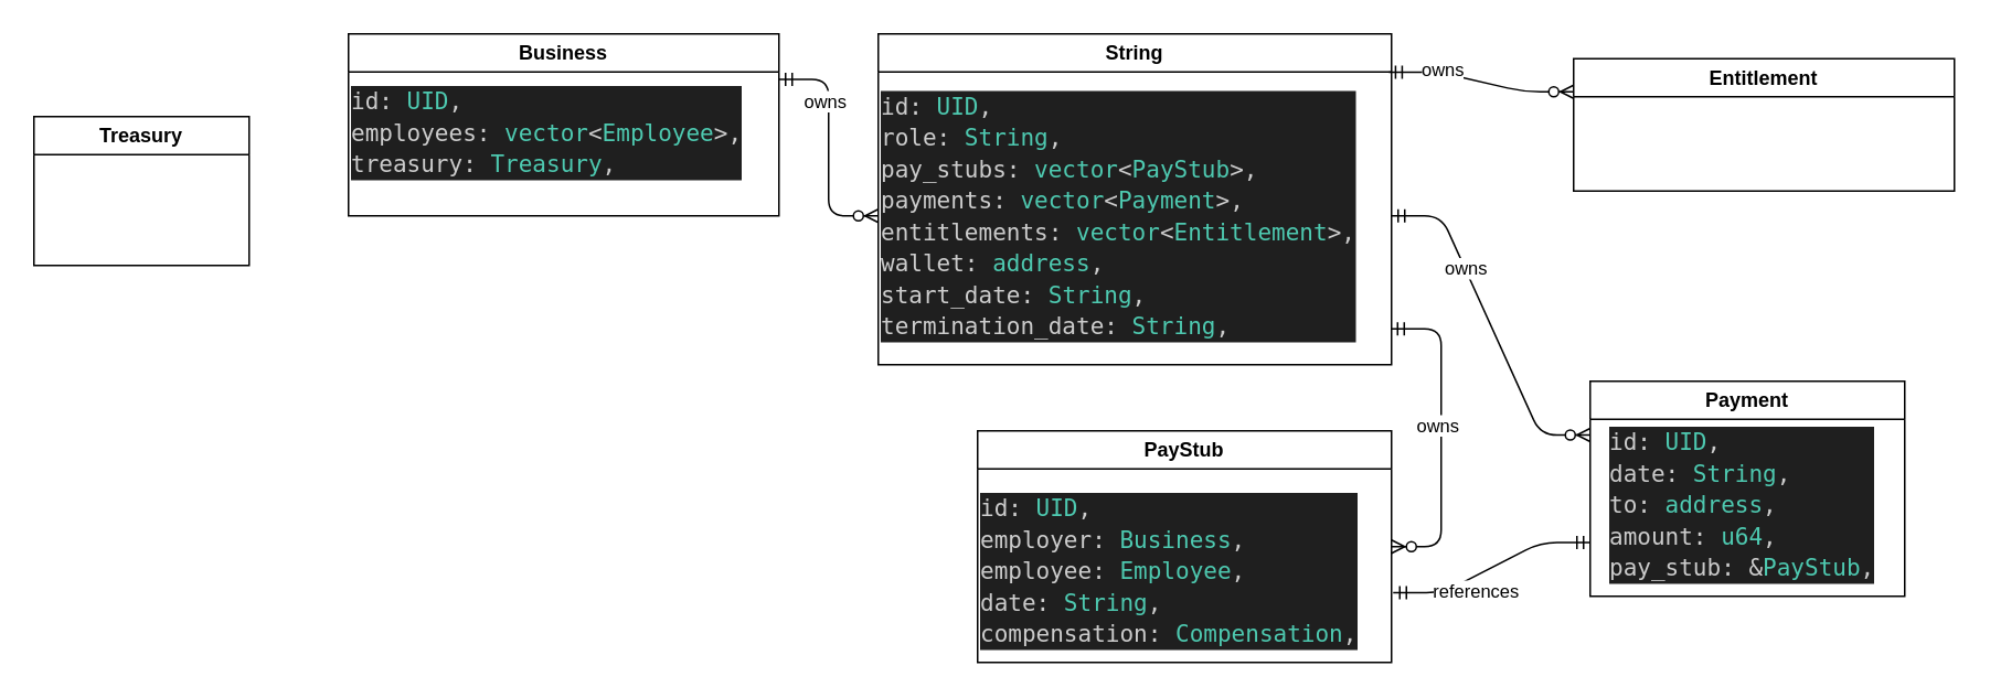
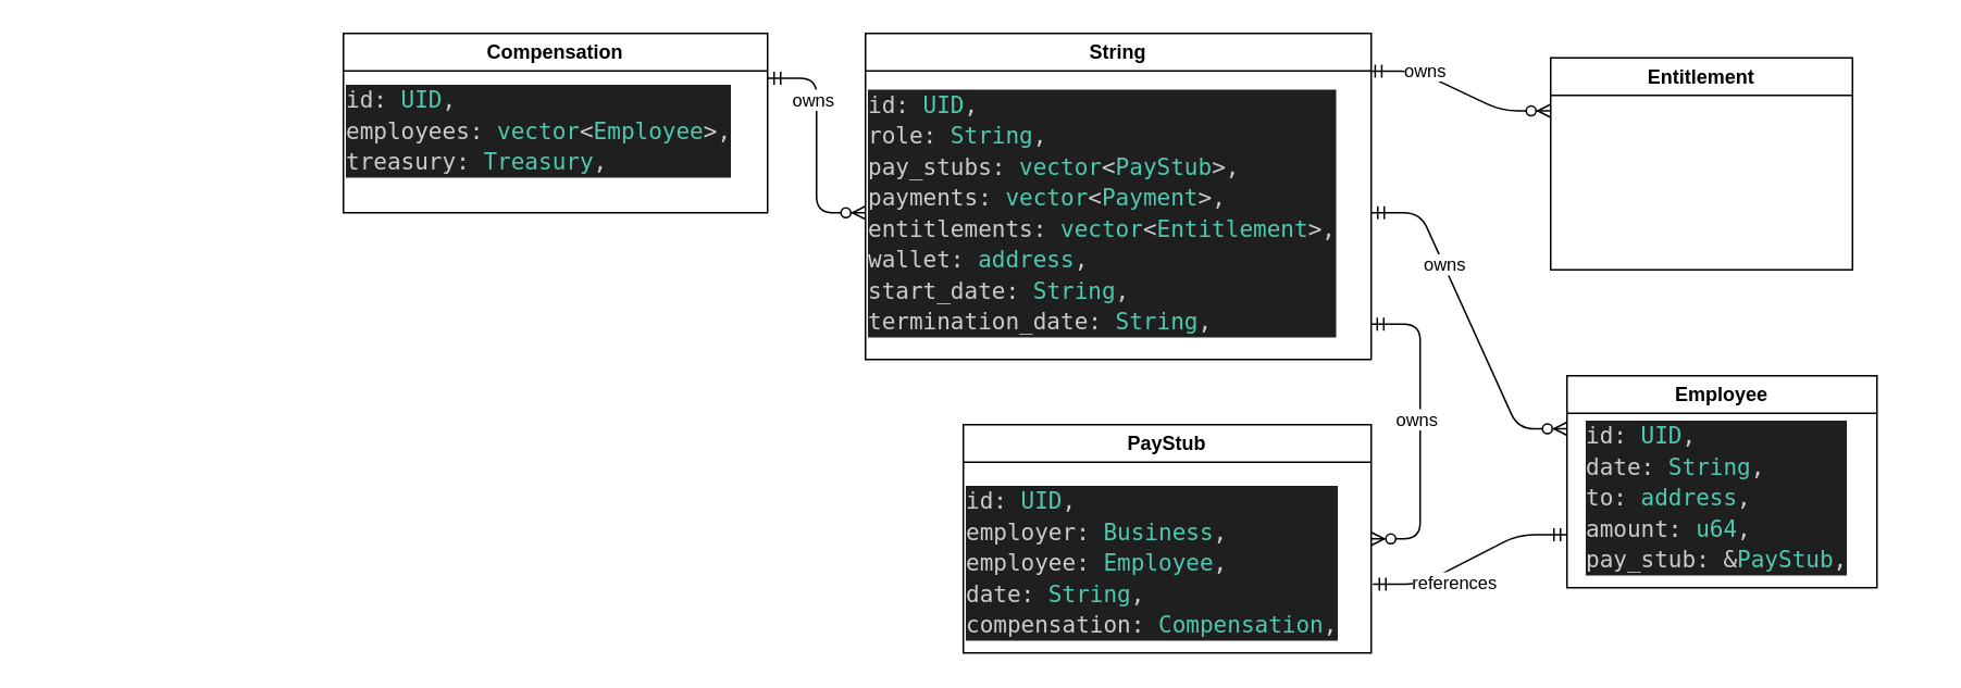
  <mxCell id="0" />
  <mxCell id="1" parent="0" />
- <mxCell id="2" value="Treasury" style="swimlane;whiteSpace=wrap;html=1;" vertex="1" parent="1"><mxGeometry x="20" y="70" width="130" height="90" as="geometry" /></mxCell>
- <mxCell id="3" value="Business" style="swimlane;whiteSpace=wrap;html=1;" vertex="1" parent="1"><mxGeometry x="210" y="20" width="260" height="110" as="geometry"><mxRectangle x="280" y="315" width="90" height="30" as="alternateBounds" /></mxGeometry></mxCell>
+ <mxCell id="3" value="Compensation" style="swimlane;whiteSpace=wrap;html=1;" vertex="1" parent="1"><mxGeometry x="210" y="20" width="260" height="110" as="geometry"><mxRectangle x="280" y="315" width="90" height="30" as="alternateBounds" /></mxGeometry></mxCell>
  <mxCell id="4" value="&lt;div style=&quot;color: rgb(204, 204, 204); background-color: rgb(31, 31, 31); font-family: &amp;quot;Droid Sans Mono&amp;quot;, &amp;quot;monospace&amp;quot;, monospace; font-size: 14px; line-height: 19px;&quot;&gt;&lt;div&gt;id: &lt;span style=&quot;color: #4ec9b0;&quot;&gt;UID&lt;/span&gt;,&lt;/div&gt;&lt;div&gt;        employees: &lt;span style=&quot;color: #4ec9b0;&quot;&gt;vector&lt;/span&gt;&amp;lt;&lt;span style=&quot;color: #4ec9b0;&quot;&gt;Employee&lt;/span&gt;&amp;gt;,&lt;/div&gt;&lt;div&gt;        treasury: &lt;span style=&quot;color: #4ec9b0;&quot;&gt;Treasury&lt;/span&gt;,&lt;/div&gt;&lt;/div&gt;" style="text;html=1;align=left;verticalAlign=middle;resizable=0;points=[];autosize=1;strokeColor=none;fillColor=none;" vertex="1" parent="3"><mxGeometry y="25" width="260" height="70" as="geometry" /></mxCell>
  <mxCell id="5" value="String" style="swimlane;whiteSpace=wrap;html=1;" vertex="1" parent="1"><mxGeometry x="530" y="20" width="310" height="200" as="geometry" /></mxCell>
  <mxCell id="6" value="&lt;div style=&quot;color: rgb(204, 204, 204); background-color: rgb(31, 31, 31); font-family: &amp;quot;Droid Sans Mono&amp;quot;, &amp;quot;monospace&amp;quot;, monospace; font-size: 14px; line-height: 19px;&quot;&gt;&lt;div&gt;id: &lt;span style=&quot;color: #4ec9b0;&quot;&gt;UID&lt;/span&gt;,&lt;/div&gt;&lt;div&gt;        role: &lt;span style=&quot;color: #4ec9b0;&quot;&gt;String&lt;/span&gt;,&lt;/div&gt;&lt;div&gt;        pay_stubs: &lt;span style=&quot;color: #4ec9b0;&quot;&gt;vector&lt;/span&gt;&amp;lt;&lt;span style=&quot;color: #4ec9b0;&quot;&gt;PayStub&lt;/span&gt;&amp;gt;,&lt;/div&gt;&lt;div&gt;        payments: &lt;span style=&quot;color: #4ec9b0;&quot;&gt;vector&lt;/span&gt;&amp;lt;&lt;span style=&quot;color: #4ec9b0;&quot;&gt;Payment&lt;/span&gt;&amp;gt;,&lt;/div&gt;&lt;div&gt;        entitlements: &lt;span style=&quot;color: #4ec9b0;&quot;&gt;vector&lt;/span&gt;&amp;lt;&lt;span style=&quot;color: #4ec9b0;&quot;&gt;Entitlement&lt;/span&gt;&amp;gt;,&lt;/div&gt;&lt;div&gt;        wallet: &lt;span style=&quot;color: #4ec9b0;&quot;&gt;address&lt;/span&gt;,&lt;/div&gt;&lt;div&gt;        start_date: &lt;span style=&quot;color: #4ec9b0;&quot;&gt;String&lt;/span&gt;,&lt;/div&gt;&lt;div&gt;        termination_date: &lt;span style=&quot;color: #4ec9b0;&quot;&gt;String&lt;/span&gt;,&lt;/div&gt;&lt;/div&gt;" style="text;html=1;align=left;verticalAlign=middle;resizable=0;points=[];autosize=1;strokeColor=none;fillColor=none;" vertex="1" parent="5"><mxGeometry y="25" width="310" height="170" as="geometry" /></mxCell>
  <mxCell id="7" value="PayStub" style="swimlane;whiteSpace=wrap;html=1;" vertex="1" parent="1"><mxGeometry x="590" y="260" width="250" height="140" as="geometry" /></mxCell>
  <mxCell id="8" value="&lt;div style=&quot;color: rgb(204, 204, 204); background-color: rgb(31, 31, 31); font-family: &amp;quot;Droid Sans Mono&amp;quot;, &amp;quot;monospace&amp;quot;, monospace; font-size: 14px; line-height: 19px;&quot;&gt;&lt;div&gt;id: &lt;span style=&quot;color: #4ec9b0;&quot;&gt;UID&lt;/span&gt;,&lt;/div&gt;&lt;div&gt;        employer: &lt;span style=&quot;color: #4ec9b0;&quot;&gt;Business&lt;/span&gt;,&lt;/div&gt;&lt;div&gt;        employee: &lt;span style=&quot;color: #4ec9b0;&quot;&gt;Employee&lt;/span&gt;,&lt;/div&gt;&lt;div&gt;        date: &lt;span style=&quot;color: #4ec9b0;&quot;&gt;String&lt;/span&gt;,&lt;/div&gt;&lt;div&gt;        compensation: &lt;span style=&quot;color: #4ec9b0;&quot;&gt;Compensation&lt;/span&gt;,&lt;/div&gt;&lt;/div&gt;" style="text;html=1;align=left;verticalAlign=middle;resizable=0;points=[];autosize=1;strokeColor=none;fillColor=none;" vertex="1" parent="7"><mxGeometry y="30" width="250" height="110" as="geometry" /></mxCell>
- <mxCell id="9" value="Payment" style="swimlane;whiteSpace=wrap;html=1;" vertex="1" parent="1"><mxGeometry x="960" y="230" width="190" height="130" as="geometry" /></mxCell>
+ <mxCell id="9" value="Employee" style="swimlane;whiteSpace=wrap;html=1;" vertex="1" parent="1"><mxGeometry x="960" y="230" width="190" height="130" as="geometry" /></mxCell>
  <mxCell id="10" value="&lt;div style=&quot;color: rgb(204, 204, 204); background-color: rgb(31, 31, 31); font-family: &amp;quot;Droid Sans Mono&amp;quot;, &amp;quot;monospace&amp;quot;, monospace; font-size: 14px; line-height: 19px;&quot;&gt;&lt;div style=&quot;line-height: 19px;&quot;&gt;&lt;div&gt;id: &lt;span style=&quot;color: #4ec9b0;&quot;&gt;UID&lt;/span&gt;,&lt;/div&gt;&lt;div&gt;        date: &lt;span style=&quot;color: #4ec9b0;&quot;&gt;String&lt;/span&gt;,&lt;/div&gt;&lt;div&gt;        to: &lt;span style=&quot;color: #4ec9b0;&quot;&gt;address&lt;/span&gt;,&lt;/div&gt;&lt;div&gt;        amount: &lt;span style=&quot;color: #4ec9b0;&quot;&gt;u64&lt;/span&gt;,&lt;/div&gt;&lt;div&gt;        pay_stub: &amp;amp;&lt;span style=&quot;color: #4ec9b0;&quot;&gt;PayStub&lt;/span&gt;,&lt;/div&gt;&lt;/div&gt;&lt;/div&gt;" style="text;html=1;align=left;verticalAlign=middle;resizable=0;points=[];autosize=1;strokeColor=none;fillColor=none;" vertex="1" parent="9"><mxGeometry x="10" y="20" width="180" height="110" as="geometry" /></mxCell>
- <mxCell id="11" value="Entitlement" style="swimlane;whiteSpace=wrap;html=1;" vertex="1" parent="1"><mxGeometry x="950" y="35" width="230" height="80" as="geometry" /></mxCell>
+ <mxCell id="11" value="Entitlement" style="swimlane;whiteSpace=wrap;html=1;" vertex="1" parent="1"><mxGeometry x="950" y="35" width="185" height="130" as="geometry" /></mxCell>
  <mxCell id="12" value="" style="edgeStyle=entityRelationEdgeStyle;fontSize=12;html=1;endArrow=ERzeroToMany;startArrow=ERmandOne;entryX=0;entryY=0.25;entryDx=0;entryDy=0;exitX=0.995;exitY=-0.011;exitDx=0;exitDy=0;exitPerimeter=0;" edge="1" parent="1" source="6" target="11"><mxGeometry width="100" height="100" relative="1" as="geometry"><mxPoint x="580" y="450" as="sourcePoint" /><mxPoint x="680" y="350" as="targetPoint" /></mxGeometry></mxCell>
  <mxCell id="13" value="owns" style="edgeLabel;html=1;align=center;verticalAlign=middle;resizable=0;points=[];" vertex="1" connectable="0" parent="12"><mxGeometry x="-0.44" y="2" relative="1" as="geometry"><mxPoint as="offset" /></mxGeometry></mxCell>
  <mxCell id="14" value="" style="edgeStyle=entityRelationEdgeStyle;fontSize=12;html=1;endArrow=ERzeroToMany;startArrow=ERmandOne;entryX=0;entryY=0.25;entryDx=0;entryDy=0;" edge="1" parent="1" source="6" target="9"><mxGeometry width="100" height="100" relative="1" as="geometry"><mxPoint x="580" y="450" as="sourcePoint" /><mxPoint x="680" y="350" as="targetPoint" /></mxGeometry></mxCell>
  <mxCell id="15" value="owns" style="edgeLabel;html=1;align=center;verticalAlign=middle;resizable=0;points=[];" vertex="1" connectable="0" parent="14"><mxGeometry x="-0.37" relative="1" as="geometry"><mxPoint as="offset" /></mxGeometry></mxCell>
  <mxCell id="16" value="" style="edgeStyle=entityRelationEdgeStyle;fontSize=12;html=1;endArrow=ERzeroToMany;startArrow=ERmandOne;exitX=1;exitY=0.25;exitDx=0;exitDy=0;" edge="1" parent="1" source="3" target="6"><mxGeometry width="100" height="100" relative="1" as="geometry"><mxPoint x="580" y="450" as="sourcePoint" /><mxPoint x="680" y="350" as="targetPoint" /></mxGeometry></mxCell>
  <mxCell id="17" value="owns" style="edgeLabel;html=1;align=center;verticalAlign=middle;resizable=0;points=[];" vertex="1" connectable="0" parent="16"><mxGeometry x="-0.393" y="-3" relative="1" as="geometry"><mxPoint as="offset" /></mxGeometry></mxCell>
  <mxCell id="18" value="" style="edgeStyle=entityRelationEdgeStyle;fontSize=12;html=1;endArrow=ERmandOne;startArrow=ERmandOne;entryX=0;entryY=0.75;entryDx=0;entryDy=0;exitX=1.004;exitY=0.617;exitDx=0;exitDy=0;exitPerimeter=0;" edge="1" parent="1" source="8" target="9"><mxGeometry width="100" height="100" relative="1" as="geometry"><mxPoint x="580" y="450" as="sourcePoint" /><mxPoint x="680" y="350" as="targetPoint" /></mxGeometry></mxCell>
  <mxCell id="19" value="references" style="edgeLabel;html=1;align=center;verticalAlign=middle;resizable=0;points=[];" vertex="1" connectable="0" parent="18"><mxGeometry x="-0.404" y="1" relative="1" as="geometry"><mxPoint x="13" y="3" as="offset" /></mxGeometry></mxCell>
  <mxCell id="20" value="" style="edgeStyle=entityRelationEdgeStyle;fontSize=12;html=1;endArrow=ERzeroToMany;startArrow=ERmandOne;exitX=0.999;exitY=0.902;exitDx=0;exitDy=0;exitPerimeter=0;" edge="1" parent="1" source="6" target="7"><mxGeometry width="100" height="100" relative="1" as="geometry"><mxPoint x="850" y="190" as="sourcePoint" /><mxPoint x="770" y="290" as="targetPoint" /></mxGeometry></mxCell>
  <mxCell id="21" value="owns" style="edgeLabel;html=1;align=center;verticalAlign=middle;resizable=0;points=[];" vertex="1" connectable="0" parent="20"><mxGeometry x="-0.083" y="-3" relative="1" as="geometry"><mxPoint as="offset" /></mxGeometry></mxCell>
